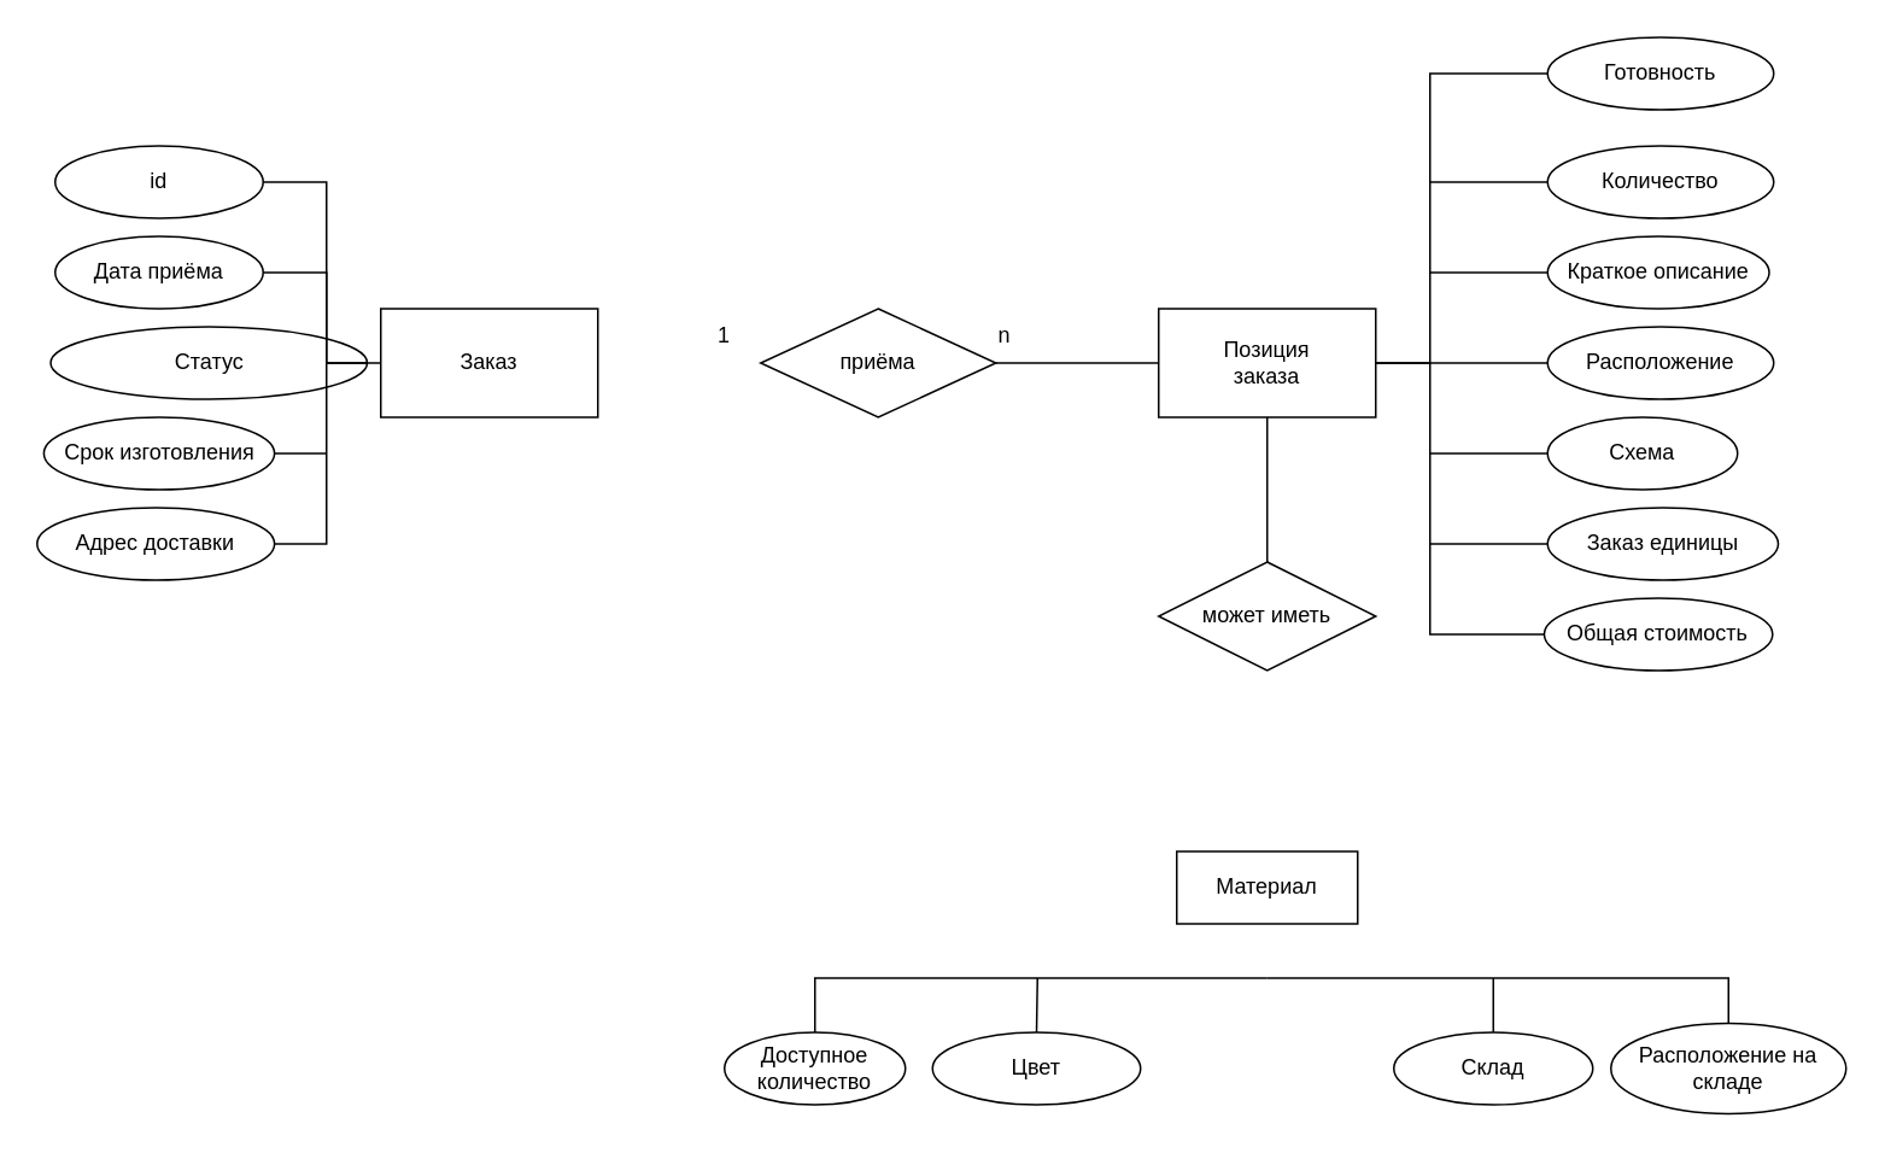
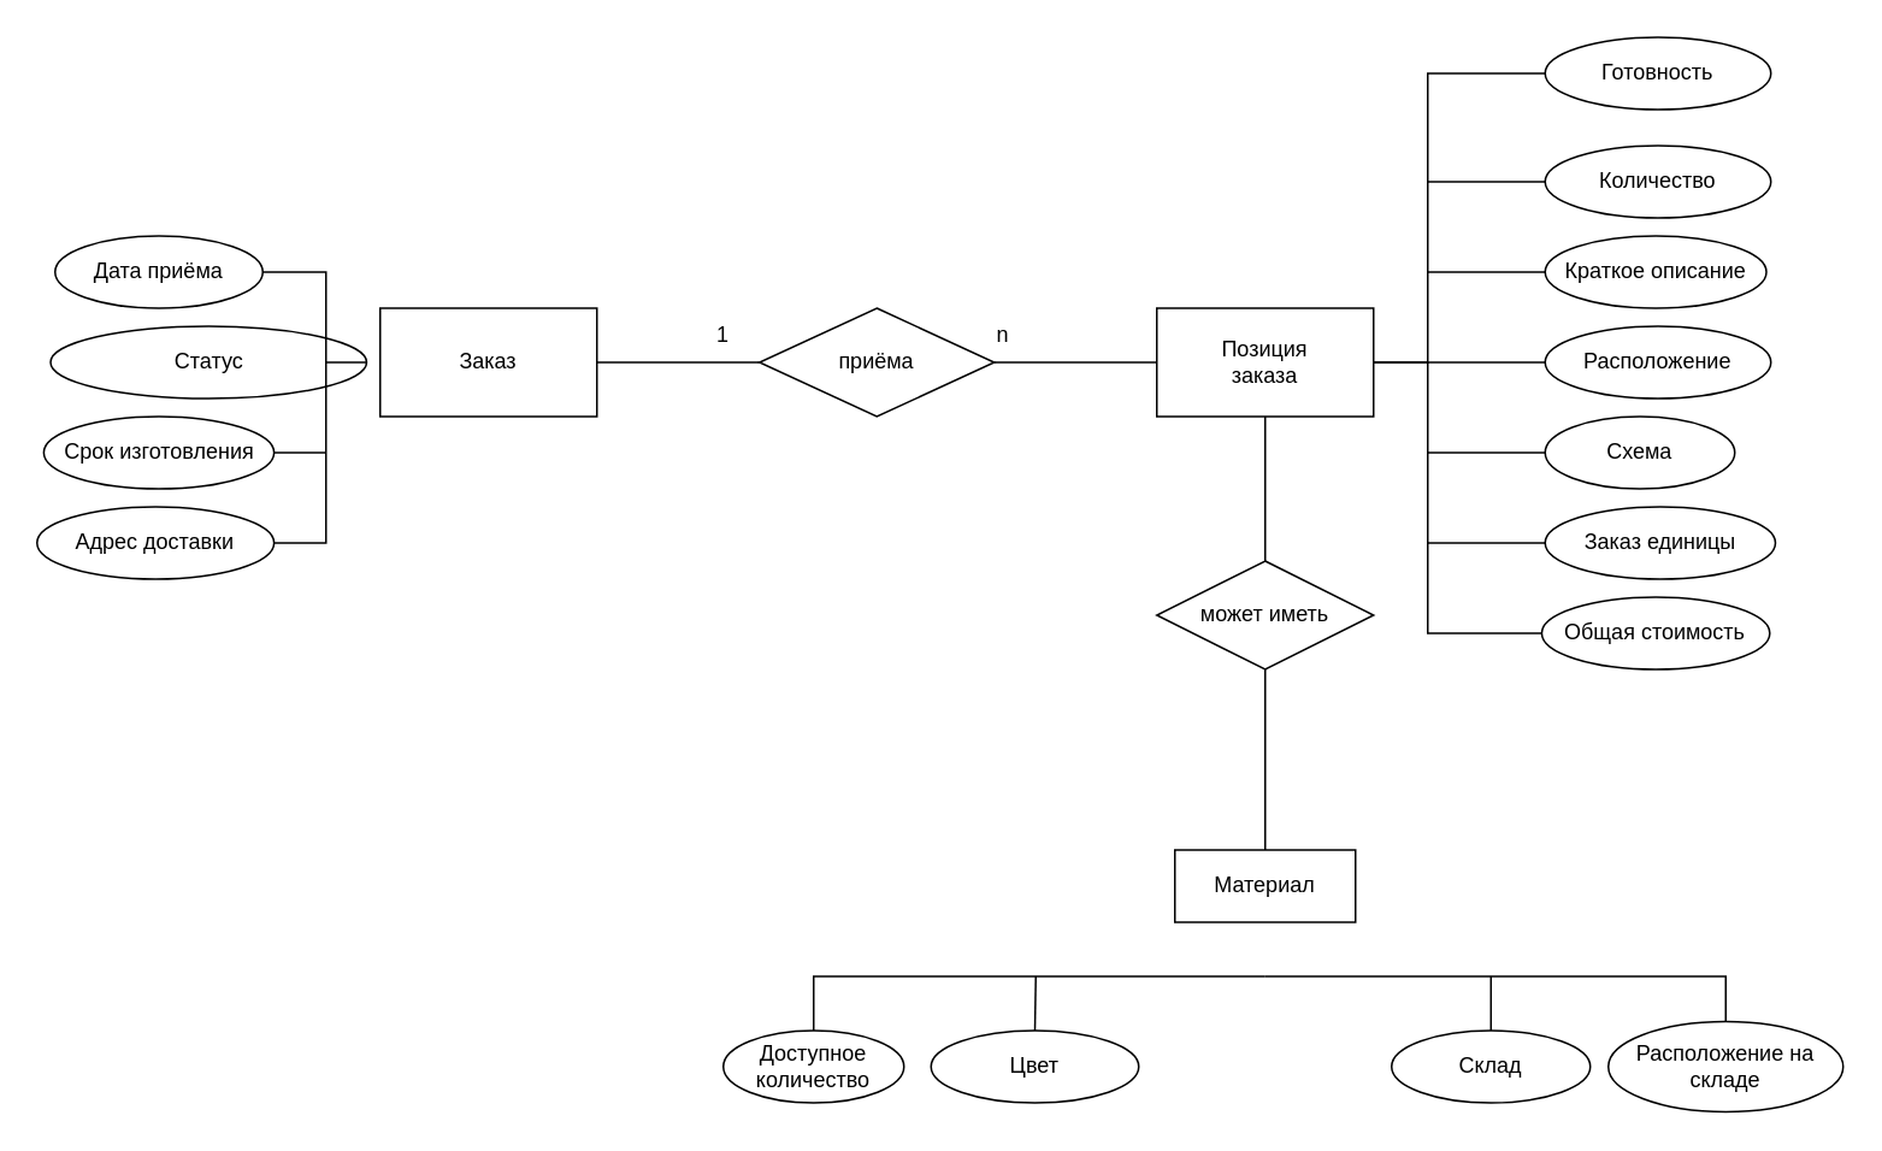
  <mxCell id="0" />
  <mxCell id="1" parent="0" />
  <mxCell id="2" value="Заказ" style="rounded=0;whiteSpace=wrap;html=1;" parent="1" vertex="1"><mxGeometry x="210" y="170" width="120" height="60" as="geometry" /></mxCell>
  <mxCell id="3" value="Позиция&lt;br&gt;заказа" style="rounded=0;whiteSpace=wrap;html=1;" parent="1" vertex="1"><mxGeometry x="640" y="170" width="120" height="60" as="geometry" /></mxCell>
  <mxCell id="4" value="Цвет" style="ellipse;whiteSpace=wrap;html=1;" parent="1" vertex="1"><mxGeometry x="515" y="570" width="115" height="40" as="geometry" /></mxCell>
  <mxCell id="5" value="Схема" style="ellipse;whiteSpace=wrap;html=1;" parent="1" vertex="1"><mxGeometry x="855" y="230" width="105" height="40" as="geometry" /></mxCell>
  <mxCell id="6" value="приёма" style="rhombus;whiteSpace=wrap;html=1;" parent="1" vertex="1"><mxGeometry x="420" y="170" width="130" height="60" as="geometry" /></mxCell>
  <mxCell id="7" value="Расположение" style="ellipse;whiteSpace=wrap;html=1;align=center;" parent="1" vertex="1"><mxGeometry x="855" y="180" width="125" height="40" as="geometry" /></mxCell>
  <mxCell id="8" value="Краткое описание" style="ellipse;whiteSpace=wrap;html=1;" parent="1" vertex="1"><mxGeometry x="855" y="130" width="122.5" height="40" as="geometry" /></mxCell>
  <mxCell id="9" value="Готовность" style="ellipse;whiteSpace=wrap;html=1;align=center;" parent="1" vertex="1"><mxGeometry x="855" y="20" width="125" height="40" as="geometry" /></mxCell>
  <mxCell id="10" value="Количество" style="ellipse;whiteSpace=wrap;html=1;align=center;" parent="1" vertex="1"><mxGeometry x="855" y="80" width="125" height="40" as="geometry" /></mxCell>
  <mxCell id="11" value="Материал" style="whiteSpace=wrap;html=1;align=center;" parent="1" vertex="1"><mxGeometry x="650" y="470" width="100" height="40" as="geometry" /></mxCell>
  <mxCell id="12" value="Cтатус" style="ellipse;whiteSpace=wrap;html=1;align=center;" parent="1" vertex="1"><mxGeometry x="27.5" y="180" width="175" height="40" as="geometry" /></mxCell>
  <mxCell id="13" value="Дата приёма" style="ellipse;whiteSpace=wrap;html=1;align=center;" parent="1" vertex="1"><mxGeometry x="30" y="130" width="115" height="40" as="geometry" /></mxCell>
  <mxCell id="14" value="Срок изготовления" style="ellipse;whiteSpace=wrap;html=1;align=center;" parent="1" vertex="1"><mxGeometry x="23.75" y="230" width="127.5" height="40" as="geometry" /></mxCell>
  <mxCell id="15" value="Заказ единицы" style="ellipse;whiteSpace=wrap;html=1;align=center;" parent="1" vertex="1"><mxGeometry x="855" y="280" width="127.5" height="40" as="geometry" /></mxCell>
  <mxCell id="16" value="Склад" style="ellipse;whiteSpace=wrap;html=1;align=center;" parent="1" vertex="1"><mxGeometry x="770" y="570" width="110" height="40" as="geometry" /></mxCell>
  <mxCell id="17" value="Доступное количество" style="ellipse;whiteSpace=wrap;html=1;align=center;" parent="1" vertex="1"><mxGeometry x="400" y="570" width="100" height="40" as="geometry" /></mxCell>
  <mxCell id="18" value="Адрес доставки" style="ellipse;whiteSpace=wrap;html=1;align=center;" parent="1" vertex="1"><mxGeometry x="20" y="280" width="131.25" height="40" as="geometry" /></mxCell>
  <mxCell id="19" value="может иметь" style="shape=rhombus;perimeter=rhombusPerimeter;whiteSpace=wrap;html=1;align=center;" parent="1" vertex="1"><mxGeometry x="640" y="310" width="120" height="60" as="geometry" /></mxCell>
+ <mxCell id="20" value="" style="endArrow=none;html=1;rounded=0;entryX=0.5;entryY=1;entryDx=0;entryDy=0;exitX=0.5;exitY=0;exitDx=0;exitDy=0;" parent="1" source="11" target="19" edge="1"><mxGeometry width="50" height="50" relative="1" as="geometry"><mxPoint x="550" y="460" as="sourcePoint" /><mxPoint x="600" y="410" as="targetPoint" /></mxGeometry></mxCell>
  <mxCell id="21" value="" style="endArrow=none;html=1;rounded=0;entryX=0.5;entryY=1;entryDx=0;entryDy=0;exitX=0.5;exitY=0;exitDx=0;exitDy=0;" parent="1" source="19" target="3" edge="1"><mxGeometry width="50" height="50" relative="1" as="geometry"><mxPoint x="550" y="460" as="sourcePoint" /><mxPoint x="600" y="410" as="targetPoint" /></mxGeometry></mxCell>
  <mxCell id="22" value="" style="endArrow=none;html=1;rounded=0;exitX=1;exitY=0.5;exitDx=0;exitDy=0;entryX=0;entryY=0.5;entryDx=0;entryDy=0;" parent="1" source="6" target="3" edge="1"><mxGeometry width="50" height="50" relative="1" as="geometry"><mxPoint x="550" y="460" as="sourcePoint" /><mxPoint x="600" y="410" as="targetPoint" /></mxGeometry></mxCell>
+ <mxCell id="23" value="" style="endArrow=none;html=1;rounded=0;exitX=1;exitY=0.5;exitDx=0;exitDy=0;entryX=0;entryY=0.5;entryDx=0;entryDy=0;" parent="1" source="2" target="6" edge="1"><mxGeometry width="50" height="50" relative="1" as="geometry"><mxPoint x="550" y="460" as="sourcePoint" /><mxPoint x="600" y="410" as="targetPoint" /></mxGeometry></mxCell>
  <mxCell id="24" value="1" style="text;html=1;strokeColor=none;fillColor=none;align=center;verticalAlign=middle;whiteSpace=wrap;rounded=0;" parent="1" vertex="1"><mxGeometry x="370" y="170" width="60" height="30" as="geometry" /></mxCell>
  <mxCell id="25" value="n" style="text;html=1;strokeColor=none;fillColor=none;align=center;verticalAlign=middle;whiteSpace=wrap;rounded=0;" parent="1" vertex="1"><mxGeometry x="525" y="170" width="60" height="30" as="geometry" /></mxCell>
- <mxCell id="26" value="id" style="ellipse;whiteSpace=wrap;html=1;align=center;" parent="1" vertex="1"><mxGeometry x="30" y="80" width="115" height="40" as="geometry" /></mxCell>
  <mxCell id="27" value="Общая стоимость" style="ellipse;whiteSpace=wrap;html=1;align=center;" vertex="1" parent="1"><mxGeometry x="853.13" y="330" width="126.25" height="40" as="geometry" /></mxCell>
  <mxCell id="28" value="Расположение на складе" style="ellipse;whiteSpace=wrap;html=1;" vertex="1" parent="1"><mxGeometry x="890" y="565" width="130" height="50" as="geometry" /></mxCell>
- <mxCell id="29" value="" style="endArrow=none;html=1;rounded=0;exitX=1;exitY=0.5;exitDx=0;exitDy=0;entryX=0;entryY=0.5;entryDx=0;entryDy=0;" edge="1" parent="1" source="26" target="2"><mxGeometry width="50" height="50" relative="1" as="geometry"><mxPoint x="50" y="340" as="sourcePoint" /><mxPoint x="100" y="290" as="targetPoint" /><Array as="points"><mxPoint x="180" y="100" /><mxPoint x="180" y="200" /></Array></mxGeometry></mxCell>
  <mxCell id="30" value="" style="endArrow=none;html=1;rounded=0;exitX=1;exitY=0.5;exitDx=0;exitDy=0;" edge="1" parent="1" source="13"><mxGeometry width="50" height="50" relative="1" as="geometry"><mxPoint x="50" y="340" as="sourcePoint" /><mxPoint x="180" y="200" as="targetPoint" /><Array as="points"><mxPoint x="180" y="150" /></Array></mxGeometry></mxCell>
  <mxCell id="31" value="" style="endArrow=none;html=1;rounded=0;entryX=1;entryY=0.5;entryDx=0;entryDy=0;" edge="1" parent="1" target="18"><mxGeometry width="50" height="50" relative="1" as="geometry"><mxPoint x="180" y="200" as="sourcePoint" /><mxPoint x="100" y="290" as="targetPoint" /><Array as="points"><mxPoint x="180" y="300" /></Array></mxGeometry></mxCell>
  <mxCell id="32" value="" style="endArrow=none;html=1;rounded=0;exitX=1;exitY=0.5;exitDx=0;exitDy=0;" edge="1" parent="1" source="14"><mxGeometry width="50" height="50" relative="1" as="geometry"><mxPoint x="50" y="340" as="sourcePoint" /><mxPoint x="180" y="250" as="targetPoint" /></mxGeometry></mxCell>
  <mxCell id="33" value="" style="endArrow=none;html=1;rounded=0;exitX=1;exitY=0.5;exitDx=0;exitDy=0;" edge="1" parent="1" source="12"><mxGeometry width="50" height="50" relative="1" as="geometry"><mxPoint x="50" y="340" as="sourcePoint" /><mxPoint x="180" y="200" as="targetPoint" /></mxGeometry></mxCell>
  <mxCell id="34" value="" style="endArrow=none;html=1;rounded=0;exitX=0;exitY=0.5;exitDx=0;exitDy=0;entryX=1;entryY=0.5;entryDx=0;entryDy=0;" edge="1" parent="1" source="9" target="3"><mxGeometry width="50" height="50" relative="1" as="geometry"><mxPoint x="620" y="340" as="sourcePoint" /><mxPoint x="670" y="290" as="targetPoint" /><Array as="points"><mxPoint x="790" y="40" /><mxPoint x="790" y="200" /></Array></mxGeometry></mxCell>
  <mxCell id="35" value="" style="endArrow=none;html=1;rounded=0;entryX=0;entryY=0.5;entryDx=0;entryDy=0;exitX=1;exitY=0.5;exitDx=0;exitDy=0;" edge="1" parent="1" source="3" target="7"><mxGeometry width="50" height="50" relative="1" as="geometry"><mxPoint x="620" y="340" as="sourcePoint" /><mxPoint x="670" y="290" as="targetPoint" /></mxGeometry></mxCell>
  <mxCell id="36" value="" style="endArrow=none;html=1;rounded=0;entryX=0;entryY=0.5;entryDx=0;entryDy=0;" edge="1" parent="1" target="27"><mxGeometry width="50" height="50" relative="1" as="geometry"><mxPoint x="790" y="200" as="sourcePoint" /><mxPoint x="670" y="290" as="targetPoint" /><Array as="points"><mxPoint x="790" y="350" /></Array></mxGeometry></mxCell>
  <mxCell id="37" value="" style="endArrow=none;html=1;rounded=0;exitX=0;exitY=0.5;exitDx=0;exitDy=0;" edge="1" parent="1" source="15"><mxGeometry width="50" height="50" relative="1" as="geometry"><mxPoint x="620" y="340" as="sourcePoint" /><mxPoint x="790" y="300" as="targetPoint" /></mxGeometry></mxCell>
  <mxCell id="38" value="" style="endArrow=none;html=1;rounded=0;entryX=0;entryY=0.5;entryDx=0;entryDy=0;" edge="1" parent="1" target="5"><mxGeometry width="50" height="50" relative="1" as="geometry"><mxPoint x="790" y="250" as="sourcePoint" /><mxPoint x="670" y="290" as="targetPoint" /></mxGeometry></mxCell>
  <mxCell id="39" value="" style="endArrow=none;html=1;rounded=0;entryX=0;entryY=0.5;entryDx=0;entryDy=0;" edge="1" parent="1" target="8"><mxGeometry width="50" height="50" relative="1" as="geometry"><mxPoint x="790" y="150" as="sourcePoint" /><mxPoint x="670" y="290" as="targetPoint" /></mxGeometry></mxCell>
  <mxCell id="40" value="" style="endArrow=none;html=1;rounded=0;exitX=0;exitY=0.5;exitDx=0;exitDy=0;" edge="1" parent="1" source="10"><mxGeometry width="50" height="50" relative="1" as="geometry"><mxPoint x="620" y="340" as="sourcePoint" /><mxPoint x="790" y="100" as="targetPoint" /></mxGeometry></mxCell>
  <mxCell id="41" value="" style="endArrow=none;html=1;rounded=0;exitX=0.5;exitY=0;exitDx=0;exitDy=0;" edge="1" parent="1" source="17"><mxGeometry width="50" height="50" relative="1" as="geometry"><mxPoint x="620" y="450" as="sourcePoint" /><mxPoint x="700" y="540" as="targetPoint" /><Array as="points"><mxPoint x="450" y="540" /></Array></mxGeometry></mxCell>
  <mxCell id="42" value="" style="endArrow=none;html=1;rounded=0;entryX=0.5;entryY=0;entryDx=0;entryDy=0;" edge="1" parent="1" target="4"><mxGeometry width="50" height="50" relative="1" as="geometry"><mxPoint x="573" y="540" as="sourcePoint" /><mxPoint x="670" y="400" as="targetPoint" /></mxGeometry></mxCell>
  <mxCell id="43" value="" style="endArrow=none;html=1;rounded=0;entryX=0.5;entryY=0;entryDx=0;entryDy=0;" edge="1" parent="1" target="28"><mxGeometry width="50" height="50" relative="1" as="geometry"><mxPoint x="700" y="540" as="sourcePoint" /><mxPoint x="670" y="400" as="targetPoint" /><Array as="points"><mxPoint x="955" y="540" /></Array></mxGeometry></mxCell>
  <mxCell id="44" value="" style="endArrow=none;html=1;rounded=0;exitX=0.5;exitY=0;exitDx=0;exitDy=0;" edge="1" parent="1" source="16"><mxGeometry width="50" height="50" relative="1" as="geometry"><mxPoint x="620" y="450" as="sourcePoint" /><mxPoint x="825" y="540" as="targetPoint" /></mxGeometry></mxCell>
